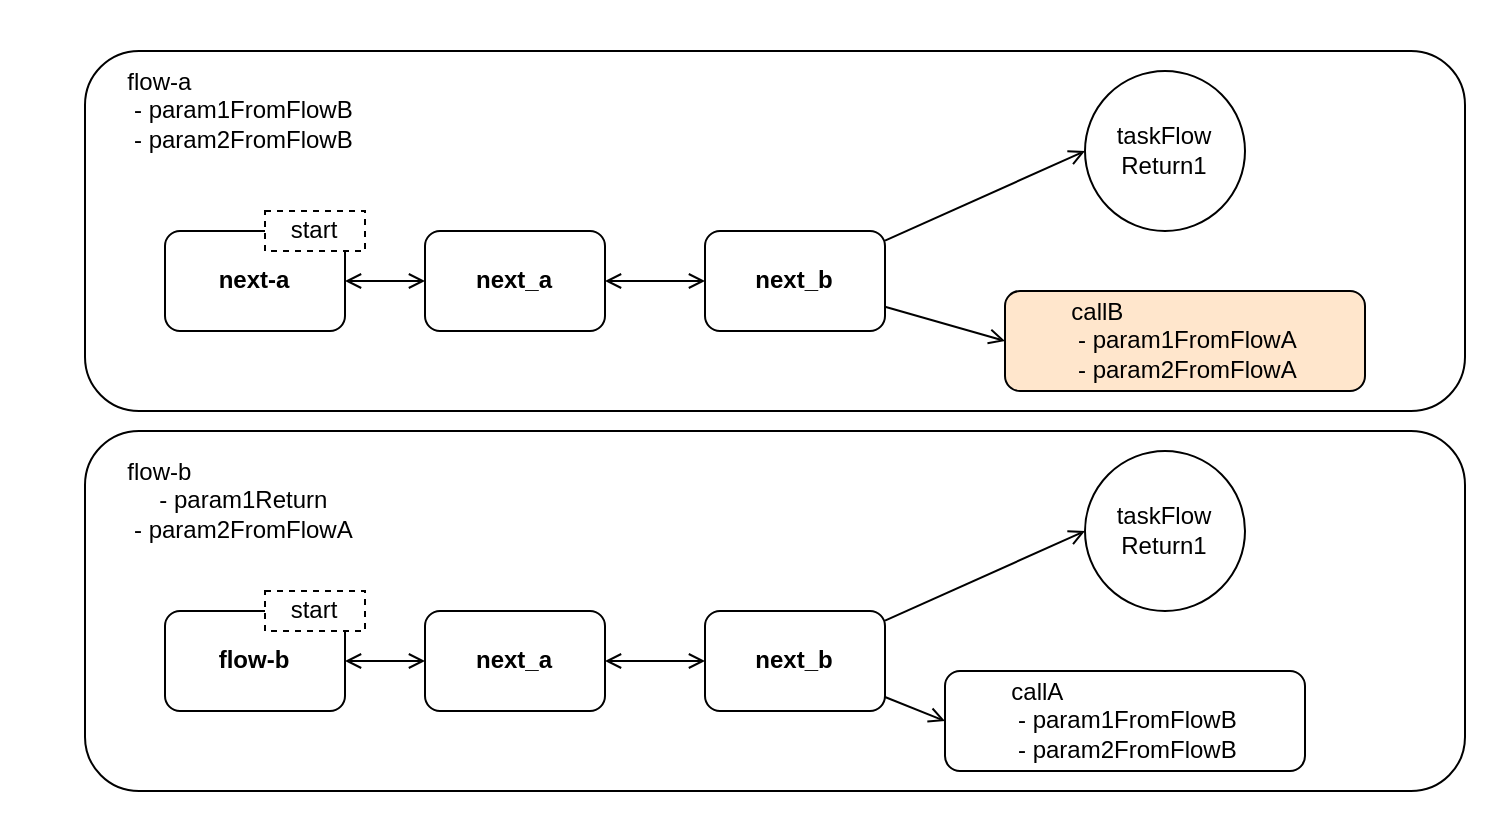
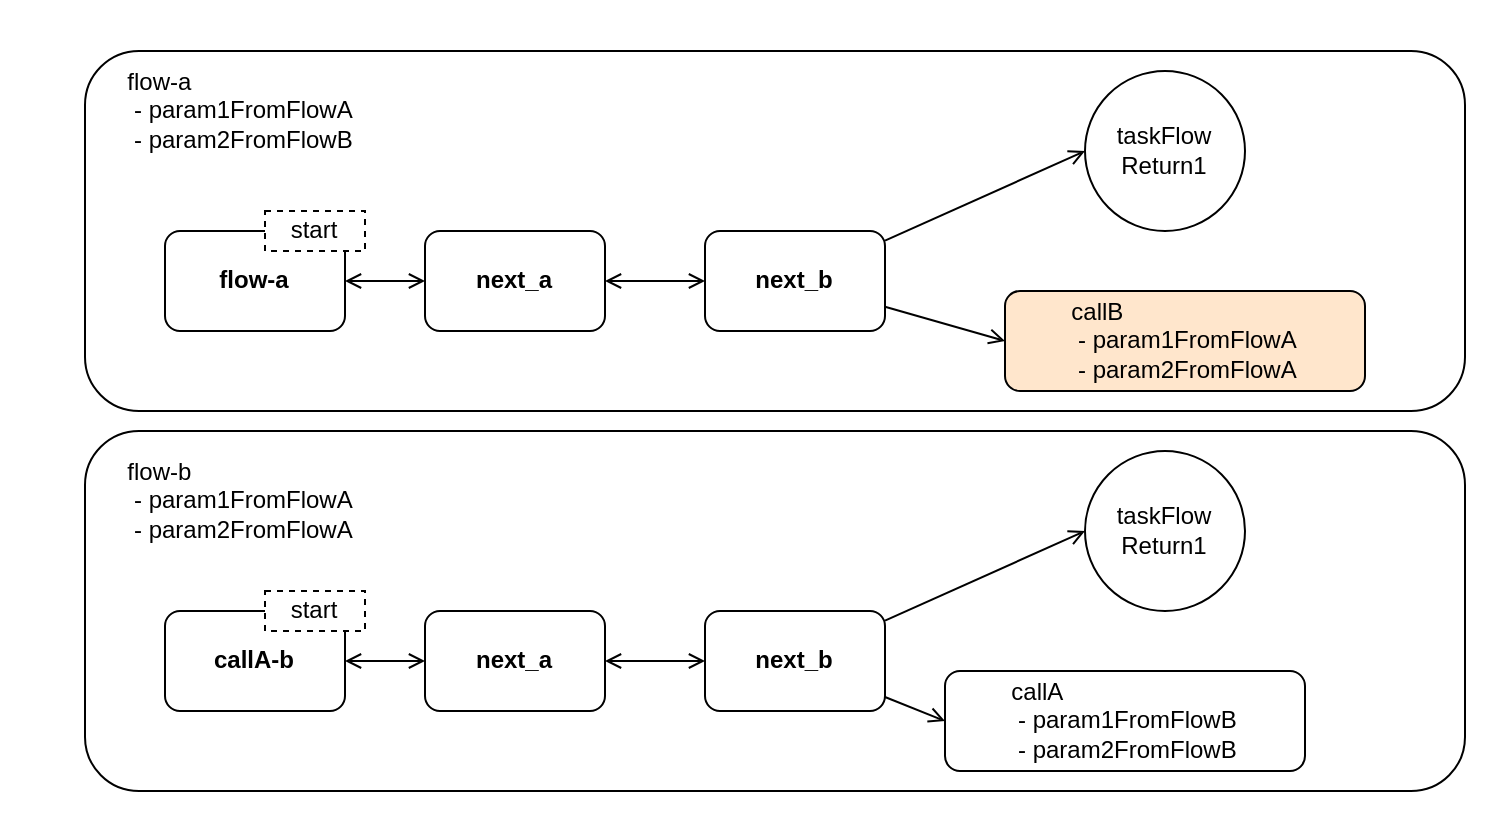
  <mxCell id="0" />
  <mxCell id="1" parent="0" />
  <mxCell id="2" value="" style="rounded=1;whiteSpace=wrap;html=1;" vertex="1" parent="1"><mxGeometry x="42" y="25" width="690" height="180" as="geometry" /></mxCell>
  <mxCell id="3" value="" style="edgeStyle=none;rounded=0;orthogonalLoop=1;jettySize=auto;html=1;startArrow=open;startFill=0;endArrow=open;endFill=0;" edge="1" parent="1" source="4" target="6"><mxGeometry relative="1" as="geometry" /></mxCell>
- <mxCell id="4" value="next-a" style="rounded=1;whiteSpace=wrap;html=1;fontStyle=1" vertex="1" parent="1"><mxGeometry x="82" y="115" width="90" height="50" as="geometry" /></mxCell>
+ <mxCell id="4" value="flow-a" style="rounded=1;whiteSpace=wrap;html=1;fontStyle=1" vertex="1" parent="1"><mxGeometry x="82" y="115" width="90" height="50" as="geometry" /></mxCell>
  <mxCell id="5" value="" style="edgeStyle=none;rounded=0;orthogonalLoop=1;jettySize=auto;html=1;endArrow=open;endFill=0;startArrow=open;startFill=0;" edge="1" parent="1" source="6" target="9"><mxGeometry relative="1" as="geometry" /></mxCell>
  <mxCell id="6" value="next_a" style="rounded=1;whiteSpace=wrap;html=1;fontStyle=1" vertex="1" parent="1"><mxGeometry x="212" y="115" width="90" height="50" as="geometry" /></mxCell>
  <mxCell id="7" style="rounded=0;orthogonalLoop=1;jettySize=auto;html=1;entryX=0;entryY=0.5;entryDx=0;entryDy=0;endArrow=open;endFill=0;" edge="1" parent="1" source="9" target="11"><mxGeometry relative="1" as="geometry" /></mxCell>
  <mxCell id="8" style="edgeStyle=none;rounded=0;orthogonalLoop=1;jettySize=auto;html=1;entryX=0;entryY=0.5;entryDx=0;entryDy=0;endArrow=open;endFill=0;" edge="1" parent="1" source="9" target="12"><mxGeometry relative="1" as="geometry" /></mxCell>
  <mxCell id="9" value="next_b" style="rounded=1;whiteSpace=wrap;html=1;fontStyle=1" vertex="1" parent="1"><mxGeometry x="352" y="115" width="90" height="50" as="geometry" /></mxCell>
- <mxCell id="10" value="&lt;div&gt;&lt;div style=&quot;text-align: left&quot;&gt;flow-a&lt;/div&gt;&lt;/div&gt;&lt;span style=&quot;text-align: left&quot;&gt;&amp;nbsp;- param1FromFlowB&lt;/span&gt;&lt;br&gt;&lt;div&gt;&lt;div style=&quot;text-align: left&quot;&gt;&amp;nbsp;- param2FromFlowB&lt;/div&gt;&lt;/div&gt;" style="text;html=1;strokeColor=none;fillColor=none;align=center;verticalAlign=middle;whiteSpace=wrap;rounded=0;" vertex="1" parent="1"><mxGeometry x="20" y="20" width="200" height="70" as="geometry" /></mxCell>
+ <mxCell id="10" value="&lt;div&gt;&lt;div style=&quot;text-align: left&quot;&gt;flow-a&lt;/div&gt;&lt;/div&gt;&lt;span style=&quot;text-align: left&quot;&gt;&amp;nbsp;- param1FromFlowA&lt;/span&gt;&lt;br&gt;&lt;div&gt;&lt;div style=&quot;text-align: left&quot;&gt;&amp;nbsp;- param2FromFlowB&lt;/div&gt;&lt;/div&gt;" style="text;html=1;strokeColor=none;fillColor=none;align=center;verticalAlign=middle;whiteSpace=wrap;rounded=0;" vertex="1" parent="1"><mxGeometry x="20" y="20" width="200" height="70" as="geometry" /></mxCell>
  <mxCell id="11" value="taskFlow&lt;br&gt;Return1" style="ellipse;whiteSpace=wrap;html=1;aspect=fixed;" vertex="1" parent="1"><mxGeometry x="542" y="35" width="80" height="80" as="geometry" /></mxCell>
  <mxCell id="12" value="&lt;div&gt;&lt;div style=&quot;text-align: left&quot;&gt;&lt;/div&gt;&lt;/div&gt;&lt;span&gt;&lt;div style=&quot;text-align: left&quot;&gt;callB&lt;/div&gt;&lt;div style=&quot;text-align: left&quot;&gt;&amp;nbsp;- param1FromFlowA&lt;/div&gt;&lt;/span&gt;&lt;div&gt;&lt;div&gt;&lt;div style=&quot;text-align: left&quot;&gt;&amp;nbsp;- param2FromFlowA&lt;/div&gt;&lt;/div&gt;&lt;/div&gt;" style="rounded=1;whiteSpace=wrap;html=1;fontStyle=0;fillColor=#ffe6cc;" vertex="1" parent="1"><mxGeometry x="502" y="145" width="180" height="50" as="geometry" /></mxCell>
  <mxCell id="13" value="start" style="rounded=0;whiteSpace=wrap;html=1;dashed=1;" vertex="1" parent="1"><mxGeometry x="132" y="105" width="50" height="20" as="geometry" /></mxCell>
  <mxCell id="14" value="" style="rounded=1;whiteSpace=wrap;html=1;" vertex="1" parent="1"><mxGeometry x="42" y="215" width="690" height="180" as="geometry" /></mxCell>
  <mxCell id="15" value="" style="edgeStyle=none;rounded=0;orthogonalLoop=1;jettySize=auto;html=1;startArrow=open;startFill=0;endArrow=open;endFill=0;" edge="1" parent="1" source="16" target="18"><mxGeometry relative="1" as="geometry" /></mxCell>
- <mxCell id="16" value="flow-b" style="rounded=1;whiteSpace=wrap;html=1;fontStyle=1" vertex="1" parent="1"><mxGeometry x="82" y="305" width="90" height="50" as="geometry" /></mxCell>
+ <mxCell id="16" value="callA-b" style="rounded=1;whiteSpace=wrap;html=1;fontStyle=1" vertex="1" parent="1"><mxGeometry x="82" y="305" width="90" height="50" as="geometry" /></mxCell>
  <mxCell id="17" value="" style="edgeStyle=none;rounded=0;orthogonalLoop=1;jettySize=auto;html=1;endArrow=open;endFill=0;startArrow=open;startFill=0;" edge="1" parent="1" source="18" target="21"><mxGeometry relative="1" as="geometry" /></mxCell>
  <mxCell id="18" value="next_a" style="rounded=1;whiteSpace=wrap;html=1;fontStyle=1" vertex="1" parent="1"><mxGeometry x="212" y="305" width="90" height="50" as="geometry" /></mxCell>
  <mxCell id="19" style="rounded=0;orthogonalLoop=1;jettySize=auto;html=1;entryX=0;entryY=0.5;entryDx=0;entryDy=0;endArrow=open;endFill=0;" edge="1" parent="1" source="21" target="22"><mxGeometry relative="1" as="geometry" /></mxCell>
  <mxCell id="20" style="edgeStyle=none;rounded=0;orthogonalLoop=1;jettySize=auto;html=1;entryX=0;entryY=0.5;entryDx=0;entryDy=0;endArrow=open;endFill=0;" edge="1" parent="1" source="21" target="23"><mxGeometry relative="1" as="geometry" /></mxCell>
  <mxCell id="21" value="next_b" style="rounded=1;whiteSpace=wrap;html=1;fontStyle=1" vertex="1" parent="1"><mxGeometry x="352" y="305" width="90" height="50" as="geometry" /></mxCell>
  <mxCell id="22" value="taskFlow&lt;br&gt;Return1" style="ellipse;whiteSpace=wrap;html=1;aspect=fixed;" vertex="1" parent="1"><mxGeometry x="542" y="225" width="80" height="80" as="geometry" /></mxCell>
  <mxCell id="23" value="&lt;div&gt;&lt;div style=&quot;text-align: left&quot;&gt;&lt;/div&gt;&lt;/div&gt;&lt;span&gt;&lt;div style=&quot;text-align: left&quot;&gt;callA&lt;/div&gt;&lt;div style=&quot;text-align: left&quot;&gt;&amp;nbsp;- param1FromFlowB&lt;/div&gt;&lt;/span&gt;&lt;div&gt;&lt;div&gt;&lt;div style=&quot;text-align: left&quot;&gt;&amp;nbsp;- param2FromFlowB&lt;/div&gt;&lt;/div&gt;&lt;/div&gt;" style="rounded=1;whiteSpace=wrap;html=1;fontStyle=0" vertex="1" parent="1"><mxGeometry x="472" y="335" width="180" height="50" as="geometry" /></mxCell>
  <mxCell id="24" value="start" style="rounded=0;whiteSpace=wrap;html=1;dashed=1;" vertex="1" parent="1"><mxGeometry x="132" y="295" width="50" height="20" as="geometry" /></mxCell>
- <mxCell id="25" value="&lt;div&gt;&lt;div style=&quot;text-align: left&quot;&gt;flow-b&lt;/div&gt;&lt;/div&gt;&lt;span style=&quot;text-align: left&quot;&gt;&amp;nbsp;- param1Return&lt;/span&gt;&lt;br&gt;&lt;div&gt;&lt;div style=&quot;text-align: left&quot;&gt;&amp;nbsp;- param2FromFlowA&lt;/div&gt;&lt;/div&gt;" style="text;html=1;strokeColor=none;fillColor=none;align=center;verticalAlign=middle;whiteSpace=wrap;rounded=0;" vertex="1" parent="1"><mxGeometry x="20" y="215" width="200" height="70" as="geometry" /></mxCell>
+ <mxCell id="25" value="&lt;div&gt;&lt;div style=&quot;text-align: left&quot;&gt;flow-b&lt;/div&gt;&lt;/div&gt;&lt;span style=&quot;text-align: left&quot;&gt;&amp;nbsp;- param1FromFlowA&lt;/span&gt;&lt;br&gt;&lt;div&gt;&lt;div style=&quot;text-align: left&quot;&gt;&amp;nbsp;- param2FromFlowA&lt;/div&gt;&lt;/div&gt;" style="text;html=1;strokeColor=none;fillColor=none;align=center;verticalAlign=middle;whiteSpace=wrap;rounded=0;" vertex="1" parent="1"><mxGeometry x="20" y="215" width="200" height="70" as="geometry" /></mxCell>
